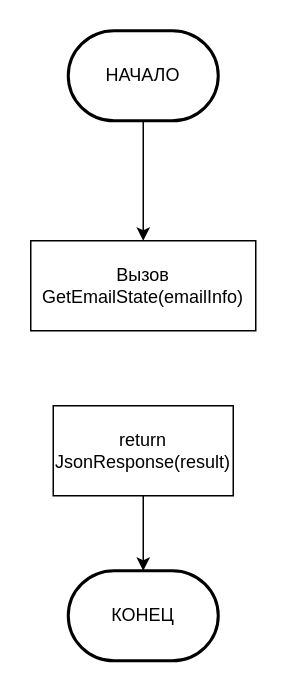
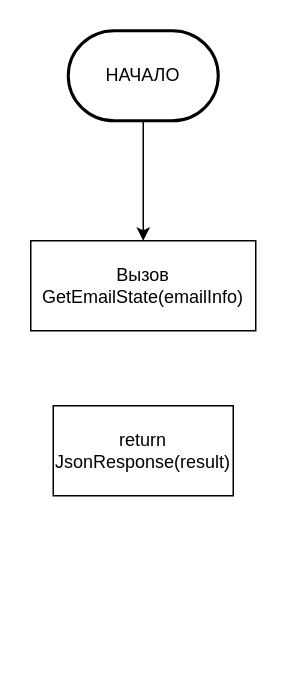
  <mxCell id="0" />
  <mxCell id="1" parent="0" />
  <mxCell id="2" style="edgeStyle=orthogonalEdgeStyle;rounded=0;orthogonalLoop=1;jettySize=auto;html=1;" edge="1" parent="1" source="3" target="4"><mxGeometry relative="1" as="geometry" /></mxCell>
  <mxCell id="3" value="НАЧАЛО" style="strokeWidth=2;html=1;shape=mxgraph.flowchart.terminator;whiteSpace=wrap;" vertex="1" parent="1"><mxGeometry x="45" y="20" width="100" height="60" as="geometry" /></mxCell>
  <mxCell id="4" value="Вызов GetEmailState(emailInfo)" style="rounded=0;whiteSpace=wrap;html=1;" vertex="1" parent="1"><mxGeometry x="20" y="160" width="150" height="60" as="geometry" /></mxCell>
- <mxCell id="5" style="edgeStyle=orthogonalEdgeStyle;rounded=0;orthogonalLoop=1;jettySize=auto;html=1;entryX=0.5;entryY=0;entryDx=0;entryDy=0;entryPerimeter=0;" edge="1" parent="1" source="6" target="7"><mxGeometry relative="1" as="geometry" /></mxCell>
  <mxCell id="6" value="return JsonResponse(result)" style="rounded=0;whiteSpace=wrap;html=1;" vertex="1" parent="1"><mxGeometry x="35" y="270" width="120" height="60" as="geometry" /></mxCell>
- <mxCell id="7" value="КОНЕЦ" style="strokeWidth=2;html=1;shape=mxgraph.flowchart.terminator;whiteSpace=wrap;" vertex="1" parent="1"><mxGeometry x="45" y="380" width="100" height="60" as="geometry" /></mxCell>
